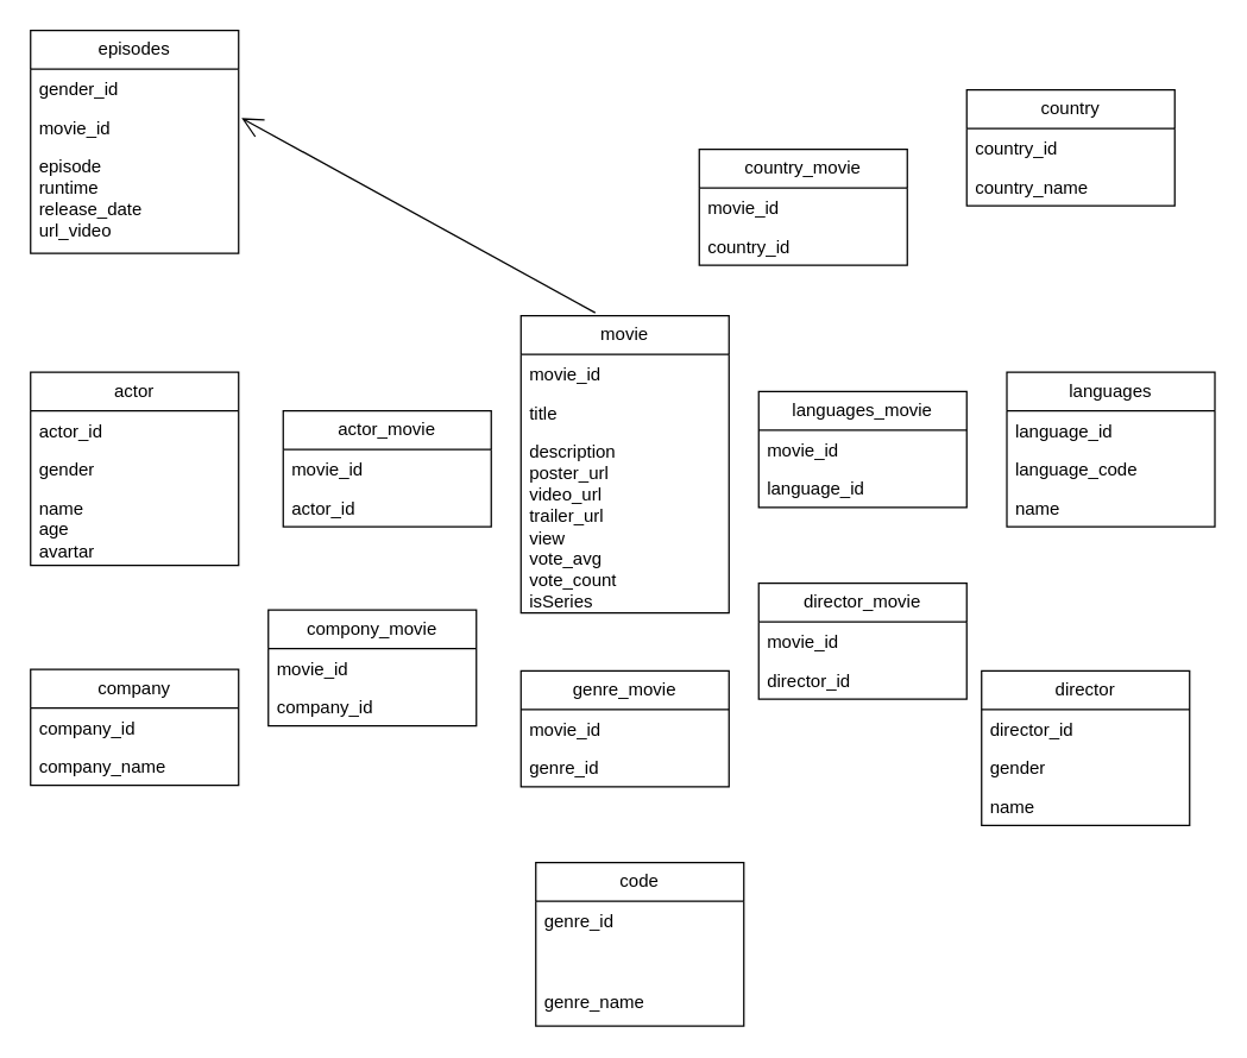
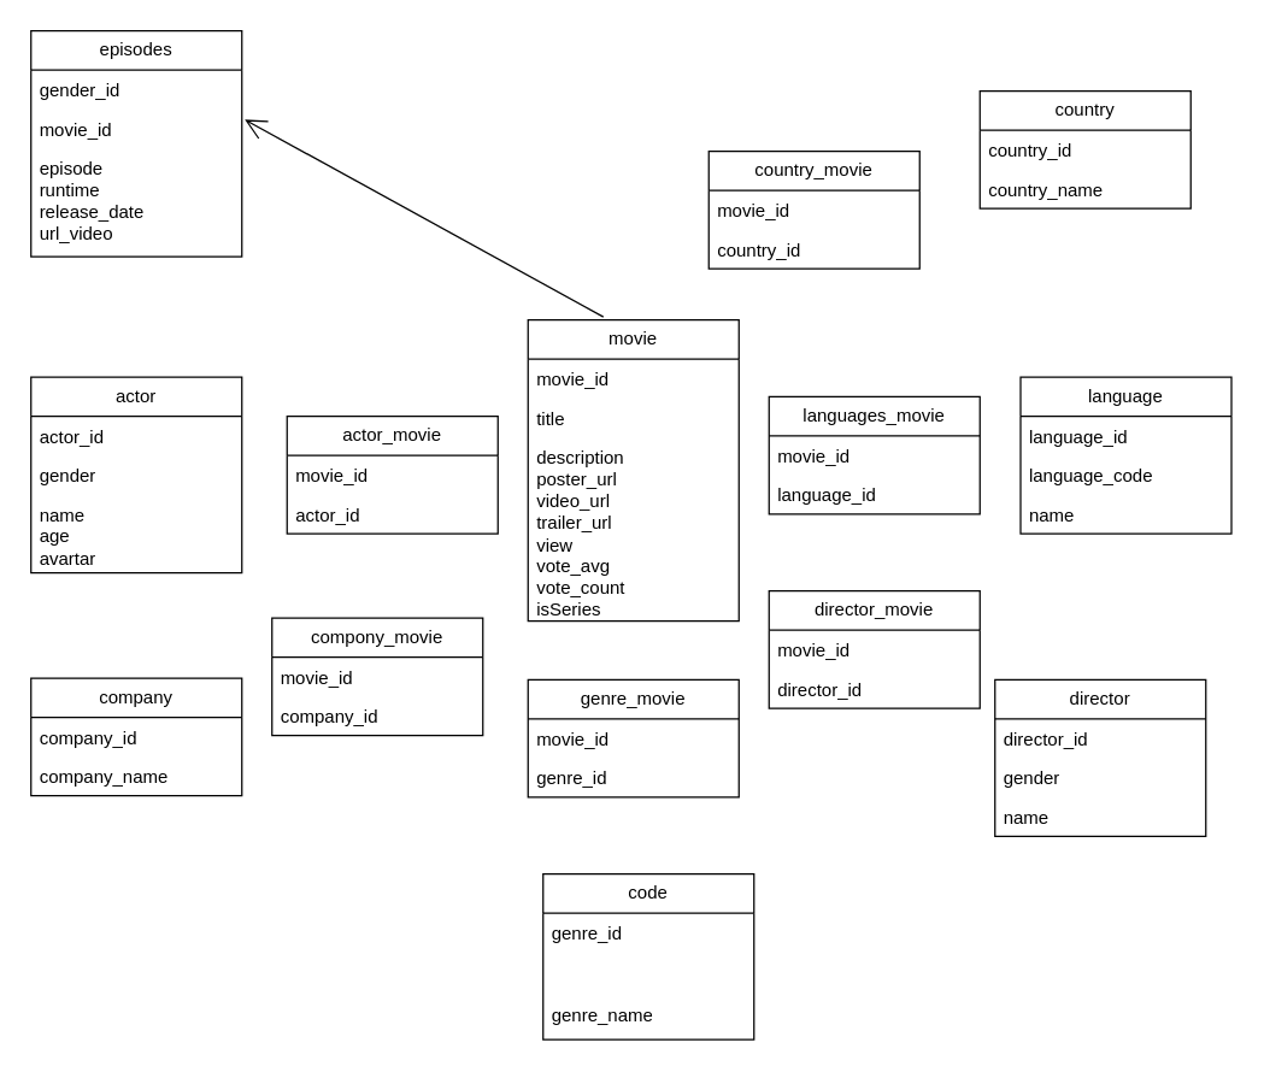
  <mxCell id="0" />
  <mxCell id="1" parent="0" />
  <mxCell id="2" value="movie" style="swimlane;fontStyle=0;childLayout=stackLayout;horizontal=1;startSize=26;fillColor=none;horizontalStack=0;resizeParent=1;resizeParentMax=0;resizeLast=0;collapsible=1;marginBottom=0;whiteSpace=wrap;html=1;" vertex="1" parent="1"><mxGeometry x="350" y="212" width="140" height="200" as="geometry" /></mxCell>
  <mxCell id="3" value="movie_id" style="text;strokeColor=none;fillColor=none;align=left;verticalAlign=top;spacingLeft=4;spacingRight=4;overflow=hidden;rotatable=0;points=[[0,0.5],[1,0.5]];portConstraint=eastwest;whiteSpace=wrap;html=1;" vertex="1" parent="2"><mxGeometry y="26" width="140" height="26" as="geometry" /></mxCell>
  <mxCell id="4" value="title&lt;br&gt;" style="text;strokeColor=none;fillColor=none;align=left;verticalAlign=top;spacingLeft=4;spacingRight=4;overflow=hidden;rotatable=0;points=[[0,0.5],[1,0.5]];portConstraint=eastwest;whiteSpace=wrap;html=1;" vertex="1" parent="2"><mxGeometry y="52" width="140" height="26" as="geometry" /></mxCell>
  <mxCell id="5" value="description&lt;br&gt;poster_url&lt;br&gt;video_url&lt;br&gt;trailer_url&lt;br&gt;view&lt;br&gt;vote_avg&lt;br&gt;vote_count&lt;br&gt;isSeries" style="text;strokeColor=none;fillColor=none;align=left;verticalAlign=top;spacingLeft=4;spacingRight=4;overflow=hidden;rotatable=0;points=[[0,0.5],[1,0.5]];portConstraint=eastwest;whiteSpace=wrap;html=1;" vertex="1" parent="2"><mxGeometry y="78" width="140" height="122" as="geometry" /></mxCell>
  <mxCell id="6" value="" style="endArrow=open;endFill=1;endSize=12;html=1;rounded=0;entryX=1.014;entryY=0.269;entryDx=0;entryDy=0;entryPerimeter=0;" edge="1" parent="2" target="9"><mxGeometry width="160" relative="1" as="geometry"><mxPoint x="50" y="-2" as="sourcePoint" /><mxPoint x="10" y="-63" as="targetPoint" /></mxGeometry></mxCell>
  <mxCell id="7" value="episodes" style="swimlane;fontStyle=0;childLayout=stackLayout;horizontal=1;startSize=26;fillColor=none;horizontalStack=0;resizeParent=1;resizeParentMax=0;resizeLast=0;collapsible=1;marginBottom=0;whiteSpace=wrap;html=1;" vertex="1" parent="1"><mxGeometry x="20" y="20" width="140" height="150" as="geometry" /></mxCell>
  <mxCell id="8" value="gender_id&lt;br&gt;" style="text;strokeColor=none;fillColor=none;align=left;verticalAlign=top;spacingLeft=4;spacingRight=4;overflow=hidden;rotatable=0;points=[[0,0.5],[1,0.5]];portConstraint=eastwest;whiteSpace=wrap;html=1;" vertex="1" parent="7"><mxGeometry y="26" width="140" height="26" as="geometry" /></mxCell>
  <mxCell id="9" value="movie_id" style="text;strokeColor=none;fillColor=none;align=left;verticalAlign=top;spacingLeft=4;spacingRight=4;overflow=hidden;rotatable=0;points=[[0,0.5],[1,0.5]];portConstraint=eastwest;whiteSpace=wrap;html=1;" vertex="1" parent="7"><mxGeometry y="52" width="140" height="26" as="geometry" /></mxCell>
  <mxCell id="10" value="episode&lt;br&gt;runtime&lt;br&gt;release_date&lt;br&gt;url_video" style="text;strokeColor=none;fillColor=none;align=left;verticalAlign=top;spacingLeft=4;spacingRight=4;overflow=hidden;rotatable=0;points=[[0,0.5],[1,0.5]];portConstraint=eastwest;whiteSpace=wrap;html=1;" vertex="1" parent="7"><mxGeometry y="78" width="140" height="72" as="geometry" /></mxCell>
  <mxCell id="11" value="actor" style="swimlane;fontStyle=0;childLayout=stackLayout;horizontal=1;startSize=26;fillColor=none;horizontalStack=0;resizeParent=1;resizeParentMax=0;resizeLast=0;collapsible=1;marginBottom=0;whiteSpace=wrap;html=1;" vertex="1" parent="1"><mxGeometry x="20" y="250" width="140" height="130" as="geometry" /></mxCell>
  <mxCell id="12" value="actor_id" style="text;strokeColor=none;fillColor=none;align=left;verticalAlign=top;spacingLeft=4;spacingRight=4;overflow=hidden;rotatable=0;points=[[0,0.5],[1,0.5]];portConstraint=eastwest;whiteSpace=wrap;html=1;" vertex="1" parent="11"><mxGeometry y="26" width="140" height="26" as="geometry" /></mxCell>
  <mxCell id="13" value="gender" style="text;strokeColor=none;fillColor=none;align=left;verticalAlign=top;spacingLeft=4;spacingRight=4;overflow=hidden;rotatable=0;points=[[0,0.5],[1,0.5]];portConstraint=eastwest;whiteSpace=wrap;html=1;" vertex="1" parent="11"><mxGeometry y="52" width="140" height="26" as="geometry" /></mxCell>
  <mxCell id="14" value="name&lt;br&gt;age&lt;br&gt;avartar&lt;br&gt;" style="text;strokeColor=none;fillColor=none;align=left;verticalAlign=top;spacingLeft=4;spacingRight=4;overflow=hidden;rotatable=0;points=[[0,0.5],[1,0.5]];portConstraint=eastwest;whiteSpace=wrap;html=1;" vertex="1" parent="11"><mxGeometry y="78" width="140" height="52" as="geometry" /></mxCell>
  <mxCell id="15" value="director" style="swimlane;fontStyle=0;childLayout=stackLayout;horizontal=1;startSize=26;fillColor=none;horizontalStack=0;resizeParent=1;resizeParentMax=0;resizeLast=0;collapsible=1;marginBottom=0;whiteSpace=wrap;html=1;" vertex="1" parent="1"><mxGeometry x="660" y="451" width="140" height="104" as="geometry" /></mxCell>
  <mxCell id="16" value="director_id" style="text;strokeColor=none;fillColor=none;align=left;verticalAlign=top;spacingLeft=4;spacingRight=4;overflow=hidden;rotatable=0;points=[[0,0.5],[1,0.5]];portConstraint=eastwest;whiteSpace=wrap;html=1;" vertex="1" parent="15"><mxGeometry y="26" width="140" height="26" as="geometry" /></mxCell>
  <mxCell id="17" value="gender" style="text;strokeColor=none;fillColor=none;align=left;verticalAlign=top;spacingLeft=4;spacingRight=4;overflow=hidden;rotatable=0;points=[[0,0.5],[1,0.5]];portConstraint=eastwest;whiteSpace=wrap;html=1;" vertex="1" parent="15"><mxGeometry y="52" width="140" height="26" as="geometry" /></mxCell>
  <mxCell id="18" value="name" style="text;strokeColor=none;fillColor=none;align=left;verticalAlign=top;spacingLeft=4;spacingRight=4;overflow=hidden;rotatable=0;points=[[0,0.5],[1,0.5]];portConstraint=eastwest;whiteSpace=wrap;html=1;" vertex="1" parent="15"><mxGeometry y="78" width="140" height="26" as="geometry" /></mxCell>
  <mxCell id="19" value="country" style="swimlane;fontStyle=0;childLayout=stackLayout;horizontal=1;startSize=26;fillColor=none;horizontalStack=0;resizeParent=1;resizeParentMax=0;resizeLast=0;collapsible=1;marginBottom=0;whiteSpace=wrap;html=1;" vertex="1" parent="1"><mxGeometry x="650" y="60" width="140" height="78" as="geometry" /></mxCell>
  <mxCell id="20" value="country_id" style="text;strokeColor=none;fillColor=none;align=left;verticalAlign=top;spacingLeft=4;spacingRight=4;overflow=hidden;rotatable=0;points=[[0,0.5],[1,0.5]];portConstraint=eastwest;whiteSpace=wrap;html=1;" vertex="1" parent="19"><mxGeometry y="26" width="140" height="26" as="geometry" /></mxCell>
  <mxCell id="21" value="country_name" style="text;strokeColor=none;fillColor=none;align=left;verticalAlign=top;spacingLeft=4;spacingRight=4;overflow=hidden;rotatable=0;points=[[0,0.5],[1,0.5]];portConstraint=eastwest;whiteSpace=wrap;html=1;" vertex="1" parent="19"><mxGeometry y="52" width="140" height="26" as="geometry" /></mxCell>
  <mxCell id="22" value="company" style="swimlane;fontStyle=0;childLayout=stackLayout;horizontal=1;startSize=26;fillColor=none;horizontalStack=0;resizeParent=1;resizeParentMax=0;resizeLast=0;collapsible=1;marginBottom=0;whiteSpace=wrap;html=1;" vertex="1" parent="1"><mxGeometry x="20" y="450" width="140" height="78" as="geometry" /></mxCell>
  <mxCell id="23" value="company_id" style="text;strokeColor=none;fillColor=none;align=left;verticalAlign=top;spacingLeft=4;spacingRight=4;overflow=hidden;rotatable=0;points=[[0,0.5],[1,0.5]];portConstraint=eastwest;whiteSpace=wrap;html=1;" vertex="1" parent="22"><mxGeometry y="26" width="140" height="26" as="geometry" /></mxCell>
  <mxCell id="24" value="company_name" style="text;strokeColor=none;fillColor=none;align=left;verticalAlign=top;spacingLeft=4;spacingRight=4;overflow=hidden;rotatable=0;points=[[0,0.5],[1,0.5]];portConstraint=eastwest;whiteSpace=wrap;html=1;" vertex="1" parent="22"><mxGeometry y="52" width="140" height="26" as="geometry" /></mxCell>
  <mxCell id="25" value="code" style="swimlane;fontStyle=0;childLayout=stackLayout;horizontal=1;startSize=26;fillColor=none;horizontalStack=0;resizeParent=1;resizeParentMax=0;resizeLast=0;collapsible=1;marginBottom=0;whiteSpace=wrap;html=1;" vertex="1" parent="1"><mxGeometry x="360" y="580" width="140" height="110" as="geometry" /></mxCell>
  <mxCell id="26" value="genre_id" style="text;strokeColor=none;fillColor=none;align=left;verticalAlign=top;spacingLeft=4;spacingRight=4;overflow=hidden;rotatable=0;points=[[0,0.5],[1,0.5]];portConstraint=eastwest;whiteSpace=wrap;html=1;" vertex="1" parent="25"><mxGeometry y="26" width="140" height="54" as="geometry" /></mxCell>
  <mxCell id="27" value="genre_name" style="text;strokeColor=none;fillColor=none;align=left;verticalAlign=top;spacingLeft=4;spacingRight=4;overflow=hidden;rotatable=0;points=[[0,0.5],[1,0.5]];portConstraint=eastwest;whiteSpace=wrap;html=1;" vertex="1" parent="25"><mxGeometry y="80" width="140" height="30" as="geometry" /></mxCell>
- <mxCell id="28" value="languages" style="swimlane;fontStyle=0;childLayout=stackLayout;horizontal=1;startSize=26;fillColor=none;horizontalStack=0;resizeParent=1;resizeParentMax=0;resizeLast=0;collapsible=1;marginBottom=0;whiteSpace=wrap;html=1;" vertex="1" parent="1"><mxGeometry x="677" y="250" width="140" height="104" as="geometry" /></mxCell>
+ <mxCell id="28" value="language" style="swimlane;fontStyle=0;childLayout=stackLayout;horizontal=1;startSize=26;fillColor=none;horizontalStack=0;resizeParent=1;resizeParentMax=0;resizeLast=0;collapsible=1;marginBottom=0;whiteSpace=wrap;html=1;" vertex="1" parent="1"><mxGeometry x="677" y="250" width="140" height="104" as="geometry" /></mxCell>
  <mxCell id="29" value="language_id" style="text;strokeColor=none;fillColor=none;align=left;verticalAlign=top;spacingLeft=4;spacingRight=4;overflow=hidden;rotatable=0;points=[[0,0.5],[1,0.5]];portConstraint=eastwest;whiteSpace=wrap;html=1;" vertex="1" parent="28"><mxGeometry y="26" width="140" height="26" as="geometry" /></mxCell>
  <mxCell id="30" value="language_code" style="text;strokeColor=none;fillColor=none;align=left;verticalAlign=top;spacingLeft=4;spacingRight=4;overflow=hidden;rotatable=0;points=[[0,0.5],[1,0.5]];portConstraint=eastwest;whiteSpace=wrap;html=1;" vertex="1" parent="28"><mxGeometry y="52" width="140" height="26" as="geometry" /></mxCell>
  <mxCell id="31" value="name" style="text;strokeColor=none;fillColor=none;align=left;verticalAlign=top;spacingLeft=4;spacingRight=4;overflow=hidden;rotatable=0;points=[[0,0.5],[1,0.5]];portConstraint=eastwest;whiteSpace=wrap;html=1;" vertex="1" parent="28"><mxGeometry y="78" width="140" height="26" as="geometry" /></mxCell>
  <mxCell id="32" value="actor_movie" style="swimlane;fontStyle=0;childLayout=stackLayout;horizontal=1;startSize=26;fillColor=none;horizontalStack=0;resizeParent=1;resizeParentMax=0;resizeLast=0;collapsible=1;marginBottom=0;whiteSpace=wrap;html=1;rotation=0;" vertex="1" parent="1"><mxGeometry x="190" y="276" width="140" height="78" as="geometry" /></mxCell>
  <mxCell id="33" value="movie_id" style="text;strokeColor=none;fillColor=none;align=left;verticalAlign=top;spacingLeft=4;spacingRight=4;overflow=hidden;rotatable=0;points=[[0,0.5],[1,0.5]];portConstraint=eastwest;whiteSpace=wrap;html=1;rotation=0;" vertex="1" parent="32"><mxGeometry y="26" width="140" height="26" as="geometry" /></mxCell>
  <mxCell id="34" value="actor_id" style="text;strokeColor=none;fillColor=none;align=left;verticalAlign=top;spacingLeft=4;spacingRight=4;overflow=hidden;rotatable=0;points=[[0,0.5],[1,0.5]];portConstraint=eastwest;whiteSpace=wrap;html=1;rotation=0;" vertex="1" parent="32"><mxGeometry y="52" width="140" height="26" as="geometry" /></mxCell>
  <mxCell id="35" value="compony_movie" style="swimlane;fontStyle=0;childLayout=stackLayout;horizontal=1;startSize=26;fillColor=none;horizontalStack=0;resizeParent=1;resizeParentMax=0;resizeLast=0;collapsible=1;marginBottom=0;whiteSpace=wrap;html=1;rotation=0;" vertex="1" parent="1"><mxGeometry x="180" y="410" width="140" height="78" as="geometry" /></mxCell>
  <mxCell id="36" value="movie_id" style="text;strokeColor=none;fillColor=none;align=left;verticalAlign=top;spacingLeft=4;spacingRight=4;overflow=hidden;rotatable=0;points=[[0,0.5],[1,0.5]];portConstraint=eastwest;whiteSpace=wrap;html=1;rotation=0;" vertex="1" parent="35"><mxGeometry y="26" width="140" height="26" as="geometry" /></mxCell>
  <mxCell id="37" value="company_id" style="text;strokeColor=none;fillColor=none;align=left;verticalAlign=top;spacingLeft=4;spacingRight=4;overflow=hidden;rotatable=0;points=[[0,0.5],[1,0.5]];portConstraint=eastwest;whiteSpace=wrap;html=1;rotation=0;" vertex="1" parent="35"><mxGeometry y="52" width="140" height="26" as="geometry" /></mxCell>
  <mxCell id="38" value="genre_movie" style="swimlane;fontStyle=0;childLayout=stackLayout;horizontal=1;startSize=26;fillColor=none;horizontalStack=0;resizeParent=1;resizeParentMax=0;resizeLast=0;collapsible=1;marginBottom=0;whiteSpace=wrap;html=1;rotation=0;" vertex="1" parent="1"><mxGeometry x="350" y="451" width="140" height="78" as="geometry" /></mxCell>
  <mxCell id="39" value="movie_id" style="text;strokeColor=none;fillColor=none;align=left;verticalAlign=top;spacingLeft=4;spacingRight=4;overflow=hidden;rotatable=0;points=[[0,0.5],[1,0.5]];portConstraint=eastwest;whiteSpace=wrap;html=1;rotation=0;" vertex="1" parent="38"><mxGeometry y="26" width="140" height="26" as="geometry" /></mxCell>
  <mxCell id="40" value="genre_id" style="text;strokeColor=none;fillColor=none;align=left;verticalAlign=top;spacingLeft=4;spacingRight=4;overflow=hidden;rotatable=0;points=[[0,0.5],[1,0.5]];portConstraint=eastwest;whiteSpace=wrap;html=1;rotation=0;" vertex="1" parent="38"><mxGeometry y="52" width="140" height="26" as="geometry" /></mxCell>
  <mxCell id="41" value="director_movie" style="swimlane;fontStyle=0;childLayout=stackLayout;horizontal=1;startSize=26;fillColor=none;horizontalStack=0;resizeParent=1;resizeParentMax=0;resizeLast=0;collapsible=1;marginBottom=0;whiteSpace=wrap;html=1;rotation=0;" vertex="1" parent="1"><mxGeometry x="510" y="392" width="140" height="78" as="geometry" /></mxCell>
  <mxCell id="42" value="movie_id" style="text;strokeColor=none;fillColor=none;align=left;verticalAlign=top;spacingLeft=4;spacingRight=4;overflow=hidden;rotatable=0;points=[[0,0.5],[1,0.5]];portConstraint=eastwest;whiteSpace=wrap;html=1;rotation=0;" vertex="1" parent="41"><mxGeometry y="26" width="140" height="26" as="geometry" /></mxCell>
  <mxCell id="43" value="director_id" style="text;strokeColor=none;fillColor=none;align=left;verticalAlign=top;spacingLeft=4;spacingRight=4;overflow=hidden;rotatable=0;points=[[0,0.5],[1,0.5]];portConstraint=eastwest;whiteSpace=wrap;html=1;rotation=0;" vertex="1" parent="41"><mxGeometry y="52" width="140" height="26" as="geometry" /></mxCell>
  <mxCell id="44" value="languages_movie" style="swimlane;fontStyle=0;childLayout=stackLayout;horizontal=1;startSize=26;fillColor=none;horizontalStack=0;resizeParent=1;resizeParentMax=0;resizeLast=0;collapsible=1;marginBottom=0;whiteSpace=wrap;html=1;rotation=0;" vertex="1" parent="1"><mxGeometry x="510" y="263" width="140" height="78" as="geometry" /></mxCell>
  <mxCell id="45" value="movie_id" style="text;strokeColor=none;fillColor=none;align=left;verticalAlign=top;spacingLeft=4;spacingRight=4;overflow=hidden;rotatable=0;points=[[0,0.5],[1,0.5]];portConstraint=eastwest;whiteSpace=wrap;html=1;rotation=0;" vertex="1" parent="44"><mxGeometry y="26" width="140" height="26" as="geometry" /></mxCell>
  <mxCell id="46" value="language_id" style="text;strokeColor=none;fillColor=none;align=left;verticalAlign=top;spacingLeft=4;spacingRight=4;overflow=hidden;rotatable=0;points=[[0,0.5],[1,0.5]];portConstraint=eastwest;whiteSpace=wrap;html=1;rotation=0;" vertex="1" parent="44"><mxGeometry y="52" width="140" height="26" as="geometry" /></mxCell>
  <mxCell id="47" value="country_movie" style="swimlane;fontStyle=0;childLayout=stackLayout;horizontal=1;startSize=26;fillColor=none;horizontalStack=0;resizeParent=1;resizeParentMax=0;resizeLast=0;collapsible=1;marginBottom=0;whiteSpace=wrap;html=1;rotation=0;" vertex="1" parent="1"><mxGeometry x="470" y="100" width="140" height="78" as="geometry" /></mxCell>
  <mxCell id="48" value="movie_id" style="text;strokeColor=none;fillColor=none;align=left;verticalAlign=top;spacingLeft=4;spacingRight=4;overflow=hidden;rotatable=0;points=[[0,0.5],[1,0.5]];portConstraint=eastwest;whiteSpace=wrap;html=1;rotation=0;" vertex="1" parent="47"><mxGeometry y="26" width="140" height="26" as="geometry" /></mxCell>
  <mxCell id="49" value="country_id" style="text;strokeColor=none;fillColor=none;align=left;verticalAlign=top;spacingLeft=4;spacingRight=4;overflow=hidden;rotatable=0;points=[[0,0.5],[1,0.5]];portConstraint=eastwest;whiteSpace=wrap;html=1;rotation=0;" vertex="1" parent="47"><mxGeometry y="52" width="140" height="26" as="geometry" /></mxCell>
